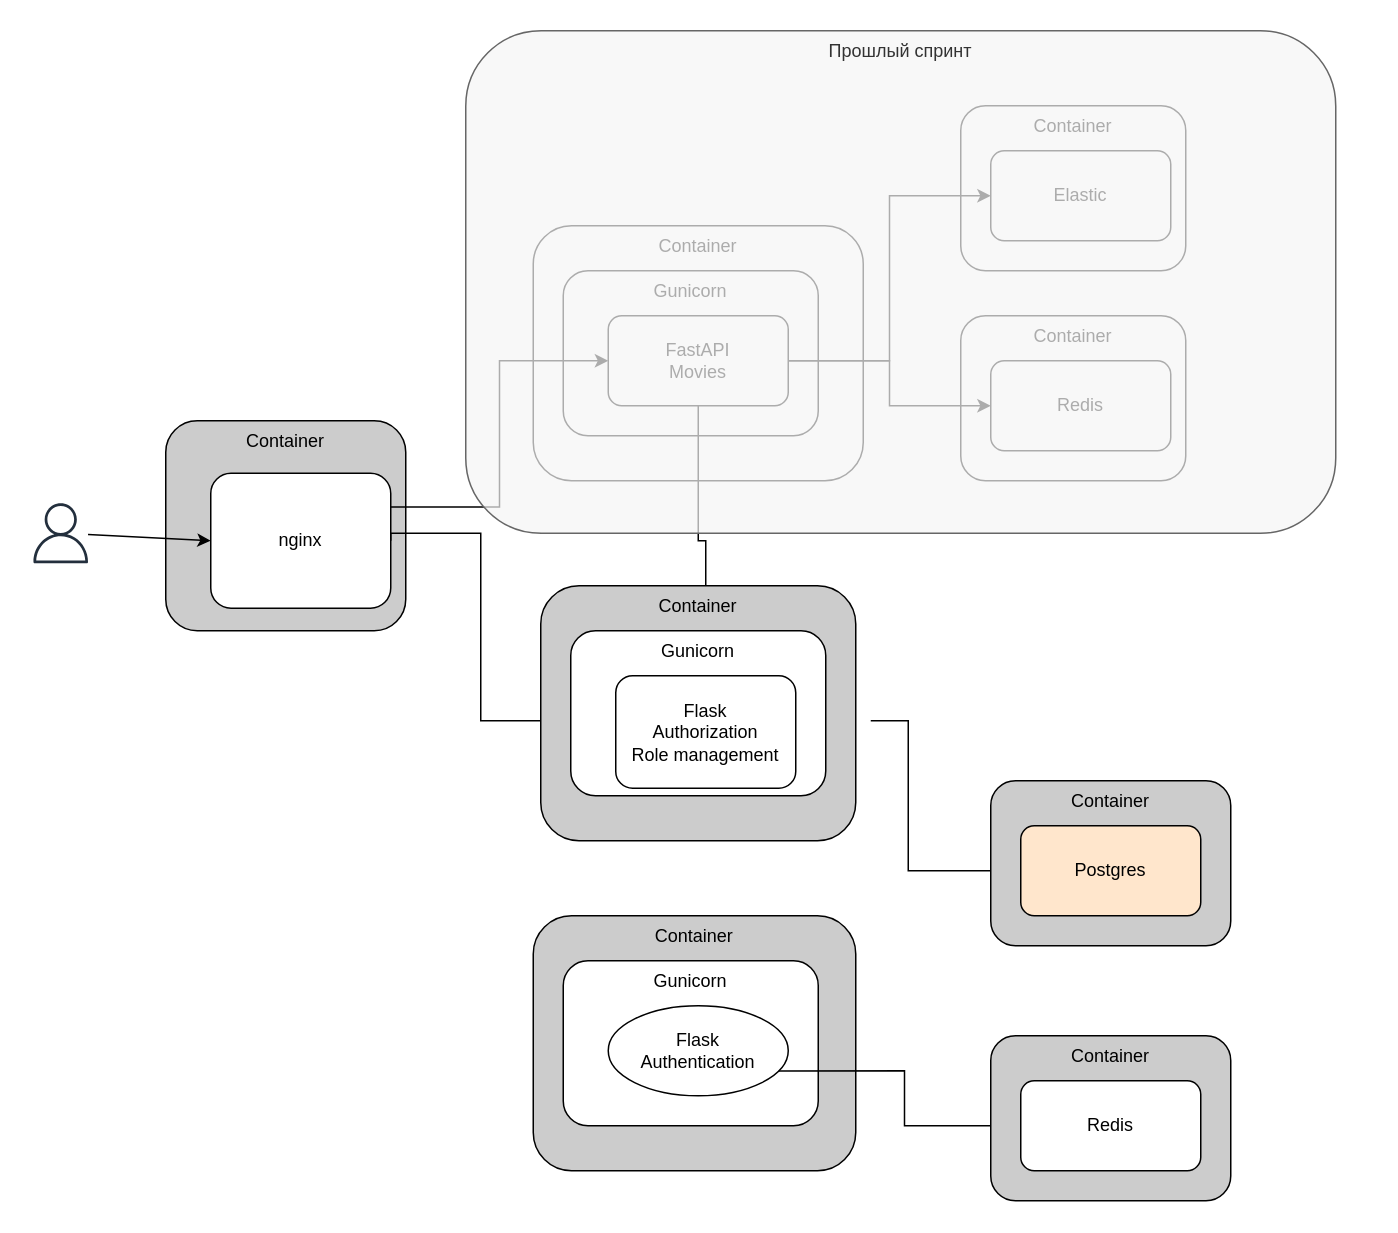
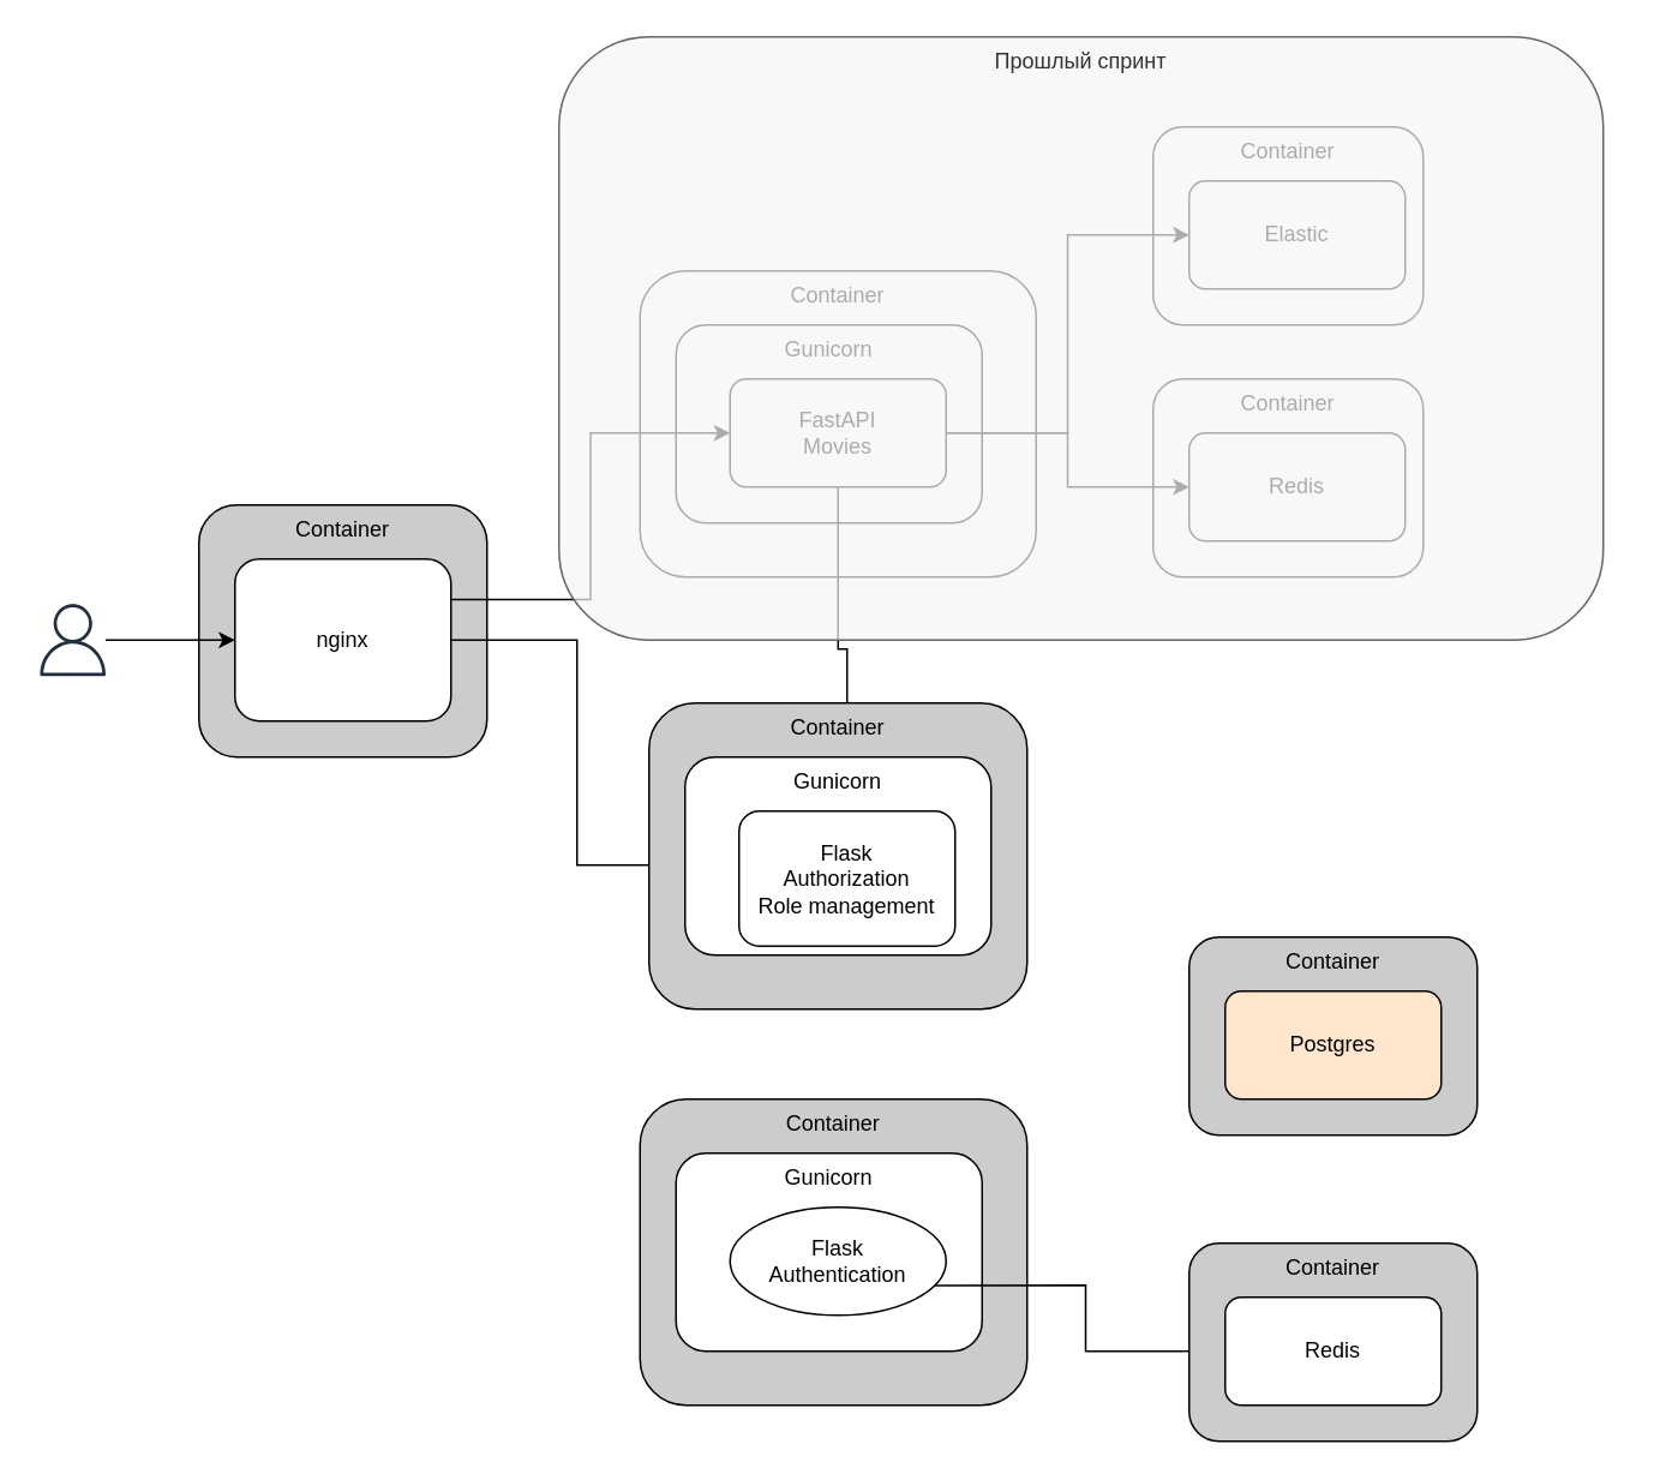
  <mxCell id="0" />
  <mxCell id="1" parent="0" />
  <mxCell id="2" value="&lt;div&gt;Container&lt;/div&gt;" style="rounded=1;whiteSpace=wrap;html=1;verticalAlign=top;movable=1;resizable=1;rotatable=1;deletable=1;editable=1;locked=0;connectable=1;fillColor=#CCCCCC;" vertex="1" parent="1"><mxGeometry x="110" y="280" width="160" height="140" as="geometry" /></mxCell>
- <mxCell id="3" value="nginx" style="rounded=1;whiteSpace=wrap;html=1;movable=1;resizable=1;rotatable=1;deletable=1;editable=1;locked=0;connectable=1;" vertex="1" parent="1"><mxGeometry x="140" y="315" width="120" height="90" as="geometry" /></mxCell>
+ <mxCell id="3" value="nginx" style="rounded=1;whiteSpace=wrap;html=1;movable=1;resizable=1;rotatable=1;deletable=1;editable=1;locked=0;connectable=1;" vertex="1" parent="1"><mxGeometry x="130" y="310" width="120" height="90" as="geometry" /></mxCell>
  <mxCell id="4" value="" style="sketch=0;outlineConnect=0;fontColor=#232F3E;gradientColor=none;fillColor=#232F3D;strokeColor=none;dashed=0;verticalLabelPosition=bottom;verticalAlign=top;align=center;html=1;fontSize=12;fontStyle=0;aspect=fixed;pointerEvents=1;shape=mxgraph.aws4.user;" vertex="1" parent="1"><mxGeometry x="20" y="335" width="40" height="40" as="geometry" /></mxCell>
  <mxCell id="5" value="" style="group;movable=1;resizable=1;rotatable=1;deletable=1;editable=1;locked=0;connectable=1;" vertex="1" connectable="0" parent="1"><mxGeometry x="580" y="270" width="330" height="510" as="geometry" /></mxCell>
  <mxCell id="6" value="" style="group;movable=1;resizable=1;rotatable=1;deletable=1;editable=1;locked=0;connectable=1;" vertex="1" connectable="0" parent="5"><mxGeometry x="60" y="-60" width="270" height="155" as="geometry" /></mxCell>
  <mxCell id="7" value="&lt;div&gt;Container&lt;/div&gt;" style="rounded=1;whiteSpace=wrap;html=1;verticalAlign=top;movable=1;resizable=1;rotatable=1;deletable=1;editable=1;locked=0;connectable=1;" vertex="1" parent="6"><mxGeometry width="150" height="110" as="geometry" /></mxCell>
  <mxCell id="8" value="Redis" style="rounded=1;whiteSpace=wrap;html=1;movable=1;resizable=1;rotatable=1;deletable=1;editable=1;locked=0;connectable=1;" vertex="1" parent="6"><mxGeometry x="20" y="30" width="120" height="60" as="geometry" /></mxCell>
  <mxCell id="9" value="&lt;div&gt;Container&lt;/div&gt;" style="rounded=1;whiteSpace=wrap;html=1;verticalAlign=top;movable=1;resizable=1;rotatable=1;deletable=1;editable=1;locked=0;connectable=1;fillColor=#CCCCCC;" vertex="1" parent="5"><mxGeometry x="-225" y="340" width="215" height="170" as="geometry" /></mxCell>
  <mxCell id="10" value="Gunicorn" style="rounded=1;whiteSpace=wrap;html=1;verticalAlign=top;movable=1;resizable=1;rotatable=1;deletable=1;editable=1;locked=0;connectable=1;" vertex="1" parent="5"><mxGeometry x="-205" y="370" width="170" height="110" as="geometry" /></mxCell>
  <mxCell id="11" value="Flask&lt;br&gt;Authentication" style="ellipse;whiteSpace=wrap;html=1;movable=1;resizable=1;rotatable=1;deletable=1;editable=1;locked=0;connectable=1;" vertex="1" parent="5"><mxGeometry x="-175" y="400" width="120" height="60" as="geometry" /></mxCell>
  <mxCell id="12" value="" style="group;movable=1;resizable=1;rotatable=1;deletable=1;editable=1;locked=0;connectable=1;fillColor=default;container=0;" vertex="1" connectable="0" parent="1"><mxGeometry x="660" y="690" width="150" height="110" as="geometry" /></mxCell>
  <mxCell id="13" value="" style="group;movable=1;resizable=1;rotatable=1;deletable=1;editable=1;locked=0;connectable=1;" vertex="1" connectable="0" parent="1"><mxGeometry x="345" y="170" width="200" height="140" as="geometry" /></mxCell>
  <mxCell id="14" value="" style="group;movable=1;resizable=1;rotatable=1;deletable=1;editable=1;locked=0;connectable=1;" vertex="1" connectable="0" parent="13"><mxGeometry x="10" y="-20" width="220" height="170" as="geometry" /></mxCell>
  <mxCell id="15" value="&lt;div&gt;Container&lt;/div&gt;" style="rounded=1;whiteSpace=wrap;html=1;verticalAlign=top;movable=1;resizable=1;rotatable=1;deletable=1;editable=1;locked=0;connectable=1;" vertex="1" parent="14"><mxGeometry width="220" height="170" as="geometry" /></mxCell>
  <mxCell id="16" value="Gunicorn" style="rounded=1;whiteSpace=wrap;html=1;verticalAlign=top;movable=1;resizable=1;rotatable=1;deletable=1;editable=1;locked=0;connectable=1;" vertex="1" parent="14"><mxGeometry x="20" y="30" width="170" height="110" as="geometry" /></mxCell>
  <mxCell id="17" value="FastAPI&lt;br&gt;Movies" style="rounded=1;whiteSpace=wrap;html=1;movable=1;resizable=1;rotatable=1;deletable=1;editable=1;locked=0;connectable=1;" vertex="1" parent="14"><mxGeometry x="50" y="60" width="120" height="60" as="geometry" /></mxCell>
  <mxCell id="18" value="" style="endArrow=classic;html=1;rounded=0;entryX=0;entryY=0.5;entryDx=0;entryDy=0;" edge="1" parent="1" source="4" target="3"><mxGeometry width="50" height="50" relative="1" as="geometry"><mxPoint x="80" y="510" as="sourcePoint" /><mxPoint x="130" y="460" as="targetPoint" /></mxGeometry></mxCell>
  <mxCell id="19" style="edgeStyle=orthogonalEdgeStyle;rounded=0;orthogonalLoop=1;jettySize=auto;html=1;exitX=1;exitY=0.25;exitDx=0;exitDy=0;entryX=0;entryY=0.5;entryDx=0;entryDy=0;" edge="1" parent="1" source="3" target="17"><mxGeometry relative="1" as="geometry" /></mxCell>
  <mxCell id="20" value="" style="group;movable=1;resizable=1;rotatable=1;deletable=1;editable=1;locked=0;connectable=1;fillColor=default;container=0;" vertex="1" connectable="0" parent="1"><mxGeometry x="350" y="410" width="230" height="150" as="geometry" /></mxCell>
  <mxCell id="21" style="edgeStyle=orthogonalEdgeStyle;rounded=0;orthogonalLoop=1;jettySize=auto;html=1;exitX=1;exitY=0.5;exitDx=0;exitDy=0;entryX=0;entryY=0.5;entryDx=0;entryDy=0;" edge="1" parent="1" source="3" target="38"><mxGeometry relative="1" as="geometry"><Array as="points"><mxPoint x="320" y="355" /><mxPoint x="320" y="480" /></Array></mxGeometry></mxCell>
  <mxCell id="22" style="edgeStyle=orthogonalEdgeStyle;rounded=0;orthogonalLoop=1;jettySize=auto;html=1;exitX=0.5;exitY=1;exitDx=0;exitDy=0;" edge="1" parent="1" source="17" target="38"><mxGeometry relative="1" as="geometry" /></mxCell>
  <mxCell id="23" value="" style="group;movable=1;resizable=1;rotatable=1;deletable=1;editable=1;locked=0;connectable=1;" vertex="1" connectable="0" parent="1"><mxGeometry x="640" width="150" height="110" as="geometry" y="70" /></mxCell>
  <mxCell id="24" value="&lt;div&gt;Container&lt;/div&gt;" style="rounded=1;whiteSpace=wrap;html=1;verticalAlign=top;movable=1;resizable=1;rotatable=1;deletable=1;editable=1;locked=0;connectable=1;" vertex="1" parent="23"><mxGeometry width="150" height="110" as="geometry" /></mxCell>
  <mxCell id="25" value="Elastic" style="rounded=1;whiteSpace=wrap;html=1;movable=1;resizable=1;rotatable=1;deletable=1;editable=1;locked=0;connectable=1;" vertex="1" parent="23"><mxGeometry x="20" y="30" width="120" height="60" as="geometry" /></mxCell>
- <mxCell id="26" style="edgeStyle=orthogonalEdgeStyle;rounded=0;orthogonalLoop=1;jettySize=auto;html=1;exitX=1;exitY=0.5;exitDx=0;exitDy=0;entryX=0;entryY=0.5;entryDx=0;entryDy=0;" edge="1" parent="1" source="38" target="32"><mxGeometry relative="1" as="geometry"><Array as="points"><mxPoint x="605" y="480" /><mxPoint x="605" y="580" /></Array></mxGeometry></mxCell>
  <mxCell id="27" style="edgeStyle=orthogonalEdgeStyle;rounded=0;orthogonalLoop=1;jettySize=auto;html=1;exitX=1;exitY=0.75;exitDx=0;exitDy=0;" edge="1" parent="1" source="11" target="34"><mxGeometry relative="1" as="geometry" /></mxCell>
  <mxCell id="28" style="edgeStyle=orthogonalEdgeStyle;rounded=0;orthogonalLoop=1;jettySize=auto;html=1;exitX=1;exitY=0.5;exitDx=0;exitDy=0;entryX=0;entryY=0.5;entryDx=0;entryDy=0;" edge="1" parent="1" source="17" target="8"><mxGeometry relative="1" as="geometry" /></mxCell>
  <mxCell id="29" style="edgeStyle=orthogonalEdgeStyle;rounded=0;orthogonalLoop=1;jettySize=auto;html=1;exitX=1;exitY=0.5;exitDx=0;exitDy=0;entryX=0;entryY=0.5;entryDx=0;entryDy=0;" edge="1" parent="1" source="17" target="25"><mxGeometry relative="1" as="geometry" /></mxCell>
  <mxCell id="30" value="Прошлый спринт" style="rounded=1;whiteSpace=wrap;html=1;fillColor=#f5f5f5;fontColor=#333333;strokeColor=#666666;fillOpacity=70;verticalAlign=top;" vertex="1" parent="1"><mxGeometry x="310" y="20" width="580" height="335" as="geometry" /></mxCell>
  <mxCell id="31" value="&lt;div&gt;Container&lt;/div&gt;" style="rounded=1;whiteSpace=wrap;html=1;verticalAlign=top;movable=1;resizable=1;rotatable=1;deletable=1;editable=1;locked=0;connectable=1;fillColor=#CCCCCC;" vertex="1" parent="1"><mxGeometry x="660" y="520" width="160" height="110" as="geometry" /></mxCell>
  <mxCell id="32" value="&lt;div&gt;Postgres&lt;/div&gt;" style="rounded=1;whiteSpace=wrap;html=1;movable=1;resizable=1;rotatable=1;deletable=1;editable=1;locked=0;connectable=1;fillColor=#ffe6cc;" vertex="1" parent="1"><mxGeometry x="680" y="550" width="120" height="60" as="geometry" /></mxCell>
  <mxCell id="33" value="&lt;div&gt;Container&lt;/div&gt;" style="rounded=1;whiteSpace=wrap;html=1;verticalAlign=top;movable=1;resizable=1;rotatable=1;deletable=1;editable=1;locked=0;connectable=1;fillColor=#CCCCCC;" vertex="1" parent="1"><mxGeometry x="660" y="690" width="160" height="110" as="geometry" /></mxCell>
  <mxCell id="34" value="Redis" style="rounded=1;whiteSpace=wrap;html=1;movable=1;resizable=1;rotatable=1;deletable=1;editable=1;locked=0;connectable=1;" vertex="1" parent="1"><mxGeometry x="680" y="720" width="120" height="60" as="geometry" /></mxCell>
  <mxCell id="35" value="" style="group;movable=1;resizable=1;rotatable=1;deletable=1;editable=1;locked=0;connectable=1;fillColor=default;container=0;" vertex="1" connectable="0" parent="1"><mxGeometry x="360" y="390" width="220" height="170" as="geometry" /></mxCell>
  <mxCell id="36" value="&lt;div&gt;Container&lt;/div&gt;" style="rounded=1;whiteSpace=wrap;html=1;verticalAlign=top;movable=1;resizable=1;rotatable=1;deletable=1;editable=1;locked=0;connectable=1;fillColor=#CCCCCC;" vertex="1" parent="1"><mxGeometry x="360" y="390" width="210" height="170" as="geometry" /></mxCell>
  <mxCell id="37" value="Gunicorn" style="rounded=1;whiteSpace=wrap;html=1;verticalAlign=top;movable=1;resizable=1;rotatable=1;deletable=1;editable=1;locked=0;connectable=1;" vertex="1" parent="1"><mxGeometry x="380" y="420" width="170" height="110" as="geometry" /></mxCell>
  <mxCell id="38" value="Flask&lt;br&gt;Authorization&lt;br&gt;Role management" style="rounded=1;whiteSpace=wrap;html=1;movable=1;resizable=1;rotatable=1;deletable=1;editable=1;locked=0;connectable=1;" vertex="1" parent="1"><mxGeometry x="410" y="450" width="120" height="75" as="geometry" /></mxCell>
